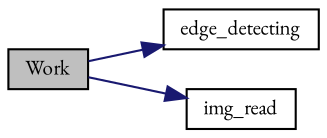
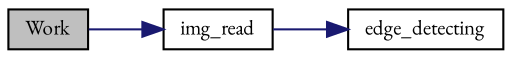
  digraph {
    fontname="EB Garamond"
    rankdir=LR
    node [color=black fillcolor=white fontname="EB Garamond" fontsize=10 shape=record style=filled]
    edge [color=midnightblue fontname="EB Garamond" fontsize=10 labelfontname=Helvetica labelfontsize=10 style=solid]
    n1 [fillcolor=grey75 fontcolor=black height=0.2 label=Work width=0.4]
    n2 [height=0.2 label=edge_detecting width=0.4]
    n3 [height=0.2 label=img_read width=0.4]
-   n1 -> n2
+   n3 -> n2
    n1 -> n3
  }
